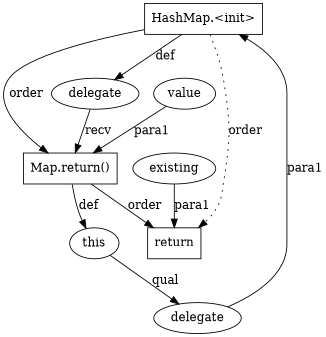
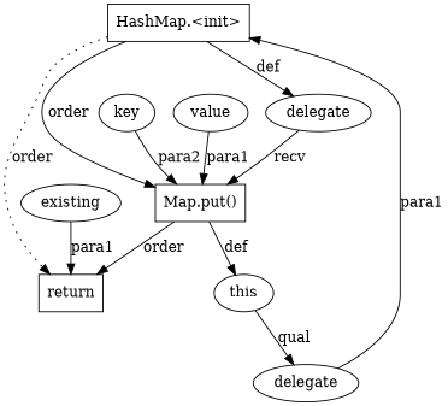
  digraph {
    node [shape=ellipse]
    n1 [label="HashMap.<init>" shape=box]
-   n2 [label="Map.return()" shape=box]
+   n2 [label="Map.put()" shape=box]
    n3 [label=delegate]
    n4 [label=return shape=box]
    n5 [label=this]
    n6 [label=existing]
    n7 [label=delegate]
+   n8 [label=key]
    n9 [label=value]
    n1 -> n2 [label=order]
    n1 -> n3 [label=def]
    n1 -> n4 [label=order style=dotted]
    n2 -> n4 [label=order]
    n2 -> n5 [label=def]
    n3 -> n2 [label=recv]
    n5 -> n7 [label=qual]
    n6 -> n4 [label=para1]
    n7 -> n1 [label=para1]
+   n8 -> n2 [label=para2]
    n9 -> n2 [label=para1]
  }
